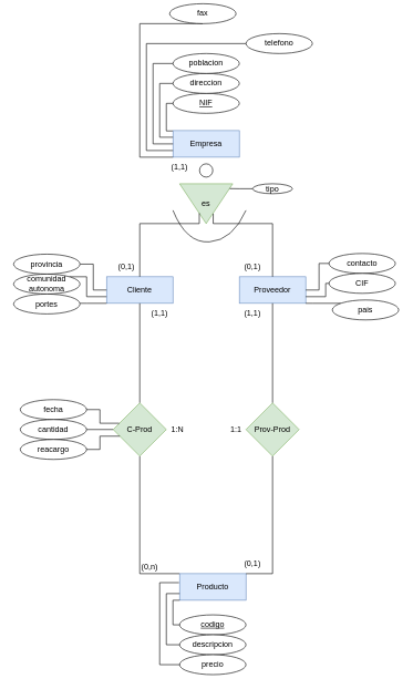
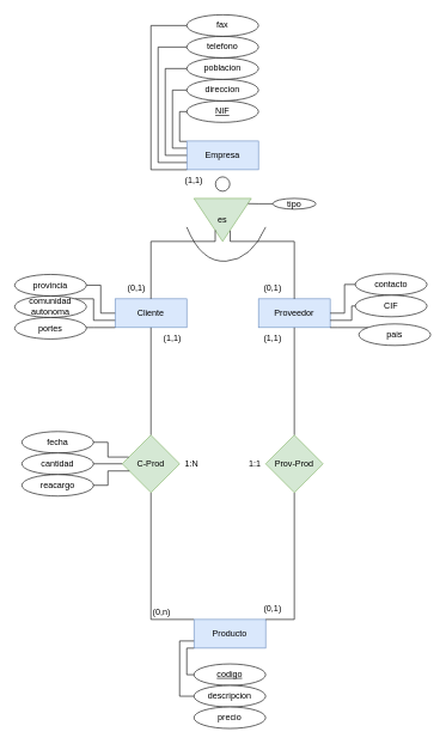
  <mxCell id="0" />
  <mxCell id="1" parent="0" />
  <mxCell id="2" value="Empresa" style="whiteSpace=wrap;html=1;align=center;fillColor=#dae8fc;strokeColor=#6c8ebf;" vertex="1" parent="1"><mxGeometry x="260" y="196" width="100" height="40" as="geometry" /></mxCell>
  <mxCell id="3" value="Cliente" style="whiteSpace=wrap;html=1;align=center;fillColor=#dae8fc;strokeColor=#6c8ebf;" vertex="1" parent="1"><mxGeometry x="160" y="416" width="100" height="40" as="geometry" /></mxCell>
  <mxCell id="4" value="Proveedor" style="whiteSpace=wrap;html=1;align=center;fillColor=#dae8fc;strokeColor=#6c8ebf;" vertex="1" parent="1"><mxGeometry x="360" y="416" width="100" height="40" as="geometry" /></mxCell>
  <mxCell id="5" style="edgeStyle=orthogonalEdgeStyle;rounded=0;orthogonalLoop=1;jettySize=auto;html=1;entryX=0.5;entryY=1;entryDx=0;entryDy=0;endArrow=none;endFill=0;exitX=0;exitY=0;exitDx=0;exitDy=0;" edge="1" parent="1" source="6" target="37"><mxGeometry relative="1" as="geometry"><Array as="points"><mxPoint x="210" y="863" /></Array></mxGeometry></mxCell>
  <mxCell id="6" value="Producto" style="whiteSpace=wrap;html=1;align=center;fillColor=#dae8fc;strokeColor=#6c8ebf;" vertex="1" parent="1"><mxGeometry x="270" y="863" width="100" height="40" as="geometry" /></mxCell>
  <mxCell id="7" value="" style="triangle;whiteSpace=wrap;html=1;rotation=90;fillColor=#d5e8d4;strokeColor=#82b366;" vertex="1" parent="1"><mxGeometry x="280" y="266" width="60" height="80" as="geometry" /></mxCell>
  <mxCell id="8" value="" style="ellipse;whiteSpace=wrap;html=1;" vertex="1" parent="1"><mxGeometry x="300" y="246" width="20" height="20" as="geometry" /></mxCell>
  <mxCell id="9" value="es" style="text;html=1;strokeColor=none;fillColor=none;align=center;verticalAlign=middle;whiteSpace=wrap;rounded=0;" vertex="1" parent="1"><mxGeometry x="280" y="291" width="60" height="30" as="geometry" /></mxCell>
  <mxCell id="10" style="edgeStyle=orthogonalEdgeStyle;rounded=0;orthogonalLoop=1;jettySize=auto;html=1;entryX=0.328;entryY=0.977;entryDx=0;entryDy=0;entryPerimeter=0;endArrow=none;endFill=0;exitX=0.5;exitY=0;exitDx=0;exitDy=0;" edge="1" parent="1" source="3" target="9"><mxGeometry relative="1" as="geometry"><Array as="points"><mxPoint x="210" y="336" /><mxPoint x="300" y="336" /></Array></mxGeometry></mxCell>
  <mxCell id="11" style="edgeStyle=orthogonalEdgeStyle;rounded=0;orthogonalLoop=1;jettySize=auto;html=1;entryX=0.677;entryY=1;entryDx=0;entryDy=0;entryPerimeter=0;endArrow=none;endFill=0;" edge="1" parent="1" source="4" target="9"><mxGeometry relative="1" as="geometry"><Array as="points"><mxPoint x="410" y="336" /><mxPoint x="321" y="336" /></Array></mxGeometry></mxCell>
  <mxCell id="12" value="" style="curved=1;endArrow=none;html=1;rounded=0;endFill=0;" edge="1" parent="1"><mxGeometry width="50" height="50" relative="1" as="geometry"><mxPoint x="260" y="316" as="sourcePoint" /><mxPoint x="370" y="316" as="targetPoint" /><Array as="points"><mxPoint x="280" y="366" /><mxPoint x="350" y="361" /></Array></mxGeometry></mxCell>
  <mxCell id="13" value="NIF" style="ellipse;whiteSpace=wrap;html=1;align=center;fontStyle=4;" vertex="1" parent="1"><mxGeometry x="260" y="140" width="100" height="30" as="geometry" /></mxCell>
  <mxCell id="14" style="edgeStyle=orthogonalEdgeStyle;rounded=0;orthogonalLoop=1;jettySize=auto;html=1;entryX=0;entryY=0.25;entryDx=0;entryDy=0;endArrow=none;endFill=0;" edge="1" parent="1" source="15" target="2"><mxGeometry relative="1" as="geometry"><Array as="points"><mxPoint x="240" y="125" /><mxPoint x="240" y="206" /></Array></mxGeometry></mxCell>
  <mxCell id="15" value="direccion" style="ellipse;whiteSpace=wrap;html=1;align=center;" vertex="1" parent="1"><mxGeometry x="260" y="110" width="100" height="30" as="geometry" /></mxCell>
  <mxCell id="16" style="edgeStyle=orthogonalEdgeStyle;rounded=0;orthogonalLoop=1;jettySize=auto;html=1;entryX=0;entryY=0.5;entryDx=0;entryDy=0;endArrow=none;endFill=0;" edge="1" parent="1" source="17" target="2"><mxGeometry relative="1" as="geometry"><Array as="points"><mxPoint x="230" y="95" /><mxPoint x="230" y="216" /></Array></mxGeometry></mxCell>
  <mxCell id="17" value="poblacion" style="ellipse;whiteSpace=wrap;html=1;align=center;" vertex="1" parent="1"><mxGeometry x="260" y="80" width="100" height="30" as="geometry" /></mxCell>
  <mxCell id="18" style="edgeStyle=orthogonalEdgeStyle;rounded=0;orthogonalLoop=1;jettySize=auto;html=1;entryX=0;entryY=0.75;entryDx=0;entryDy=0;endArrow=none;endFill=0;" edge="1" parent="1" source="19" target="2"><mxGeometry relative="1" as="geometry"><Array as="points"><mxPoint x="220" y="65" /><mxPoint x="220" y="226" /></Array></mxGeometry></mxCell>
- <mxCell id="19" value="telefono" style="ellipse;whiteSpace=wrap;html=1;align=center;" vertex="1" parent="1"><mxGeometry x="370" y="50" width="100" height="30" as="geometry" /></mxCell>
+ <mxCell id="19" value="telefono" style="ellipse;whiteSpace=wrap;html=1;align=center;" vertex="1" parent="1"><mxGeometry x="260" y="50" width="100" height="30" as="geometry" /></mxCell>
  <mxCell id="20" style="edgeStyle=orthogonalEdgeStyle;rounded=0;orthogonalLoop=1;jettySize=auto;html=1;entryX=0;entryY=1;entryDx=0;entryDy=0;endArrow=none;endFill=0;" edge="1" parent="1" source="21" target="2"><mxGeometry relative="1" as="geometry"><Array as="points"><mxPoint x="210" y="35" /><mxPoint x="210" y="236" /></Array></mxGeometry></mxCell>
- <mxCell id="21" value="fax" style="ellipse;whiteSpace=wrap;html=1;align=center;" vertex="1" parent="1"><mxGeometry x="255" y="5" width="100" height="30" as="geometry" /></mxCell>
+ <mxCell id="21" value="fax" style="ellipse;whiteSpace=wrap;html=1;align=center;" vertex="1" parent="1"><mxGeometry x="260" y="20" width="100" height="30" as="geometry" /></mxCell>
  <mxCell id="22" style="edgeStyle=orthogonalEdgeStyle;rounded=0;orthogonalLoop=1;jettySize=auto;html=1;entryX=0;entryY=0.5;entryDx=0;entryDy=0;endArrow=none;endFill=0;" edge="1" parent="1" source="23" target="3"><mxGeometry relative="1" as="geometry" /></mxCell>
  <mxCell id="23" value="provincia" style="ellipse;whiteSpace=wrap;html=1;align=center;" vertex="1" parent="1"><mxGeometry y="382" width="100" height="30" as="geometry" x="20" /></mxCell>
  <mxCell id="24" style="edgeStyle=orthogonalEdgeStyle;rounded=0;orthogonalLoop=1;jettySize=auto;html=1;entryX=0;entryY=0.75;entryDx=0;entryDy=0;endArrow=none;endFill=0;" edge="1" parent="1" source="25" target="3"><mxGeometry relative="1" as="geometry"><Array as="points"><mxPoint x="130" y="416" /><mxPoint x="130" y="446" /></Array></mxGeometry></mxCell>
  <mxCell id="25" value="comunidad autonoma" style="ellipse;whiteSpace=wrap;html=1;align=center;" vertex="1" parent="1"><mxGeometry y="412" width="100" height="30" as="geometry" x="20" /></mxCell>
  <mxCell id="26" style="edgeStyle=orthogonalEdgeStyle;rounded=0;orthogonalLoop=1;jettySize=auto;html=1;entryX=0;entryY=1;entryDx=0;entryDy=0;endArrow=none;endFill=0;" edge="1" parent="1" source="27" target="3"><mxGeometry relative="1" as="geometry"><Array as="points"><mxPoint x="130" y="456" /><mxPoint x="130" y="456" /></Array></mxGeometry></mxCell>
  <mxCell id="27" value="portes" style="ellipse;whiteSpace=wrap;html=1;align=center;" vertex="1" parent="1"><mxGeometry y="442" width="100" height="30" as="geometry" x="20" /></mxCell>
  <mxCell id="28" style="edgeStyle=orthogonalEdgeStyle;rounded=0;orthogonalLoop=1;jettySize=auto;html=1;entryX=1;entryY=0.5;entryDx=0;entryDy=0;endArrow=none;endFill=0;" edge="1" parent="1" source="29" target="4"><mxGeometry relative="1" as="geometry"><Array as="points"><mxPoint x="480" y="396" /><mxPoint x="480" y="436" /></Array></mxGeometry></mxCell>
  <mxCell id="29" value="contacto" style="ellipse;whiteSpace=wrap;html=1;align=center;" vertex="1" parent="1"><mxGeometry x="495" y="381" width="100" height="30" as="geometry" /></mxCell>
  <mxCell id="30" value="CIF" style="ellipse;whiteSpace=wrap;html=1;align=center;" vertex="1" parent="1"><mxGeometry x="495" y="411" width="100" height="30" as="geometry" /></mxCell>
  <mxCell id="31" style="edgeStyle=orthogonalEdgeStyle;rounded=0;orthogonalLoop=1;jettySize=auto;html=1;entryX=1;entryY=1;entryDx=0;entryDy=0;endArrow=none;endFill=0;" edge="1" parent="1" source="32" target="4"><mxGeometry relative="1" as="geometry"><Array as="points"><mxPoint x="470" y="456" /><mxPoint x="470" y="456" /></Array></mxGeometry></mxCell>
  <mxCell id="32" value="pais" style="ellipse;whiteSpace=wrap;html=1;align=center;" vertex="1" parent="1"><mxGeometry x="500" y="451" width="100" height="30" as="geometry" /></mxCell>
  <mxCell id="33" style="edgeStyle=orthogonalEdgeStyle;rounded=0;orthogonalLoop=1;jettySize=auto;html=1;entryX=0.5;entryY=1;entryDx=0;entryDy=0;endArrow=none;endFill=0;" edge="1" parent="1" source="35" target="4"><mxGeometry relative="1" as="geometry" /></mxCell>
  <mxCell id="34" style="edgeStyle=orthogonalEdgeStyle;rounded=0;orthogonalLoop=1;jettySize=auto;html=1;entryX=1;entryY=0;entryDx=0;entryDy=0;endArrow=none;endFill=0;exitX=0.5;exitY=1;exitDx=0;exitDy=0;" edge="1" parent="1" source="35" target="6"><mxGeometry relative="1" as="geometry"><Array as="points"><mxPoint x="410" y="863" /></Array></mxGeometry></mxCell>
  <mxCell id="35" value="Prov-Prod" style="rhombus;whiteSpace=wrap;html=1;fillColor=#d5e8d4;strokeColor=#82b366;" vertex="1" parent="1"><mxGeometry x="370" y="606" width="80" height="80" as="geometry" /></mxCell>
  <mxCell id="36" style="edgeStyle=orthogonalEdgeStyle;rounded=0;orthogonalLoop=1;jettySize=auto;html=1;entryX=0.5;entryY=1;entryDx=0;entryDy=0;endArrow=none;endFill=0;" edge="1" parent="1" source="37" target="3"><mxGeometry relative="1" as="geometry" /></mxCell>
  <mxCell id="37" value="C-Prod" style="rhombus;whiteSpace=wrap;html=1;fillColor=#d5e8d4;strokeColor=#82b366;" vertex="1" parent="1"><mxGeometry x="170" y="606" width="80" height="80" as="geometry" /></mxCell>
  <mxCell id="38" style="edgeStyle=orthogonalEdgeStyle;rounded=0;orthogonalLoop=1;jettySize=auto;html=1;entryX=-0.004;entryY=0.013;entryDx=0;entryDy=0;entryPerimeter=0;endArrow=none;endFill=0;" edge="1" parent="1" source="13" target="2"><mxGeometry relative="1" as="geometry"><Array as="points"><mxPoint x="250" y="155" /><mxPoint x="250" y="196" /><mxPoint x="260" y="196" /></Array></mxGeometry></mxCell>
  <mxCell id="39" style="edgeStyle=orthogonalEdgeStyle;rounded=0;orthogonalLoop=1;jettySize=auto;html=1;endArrow=none;endFill=0;" edge="1" parent="1" source="30"><mxGeometry relative="1" as="geometry"><mxPoint x="460" y="446" as="targetPoint" /><Array as="points"><mxPoint x="490" y="426" /><mxPoint x="490" y="446" /></Array></mxGeometry></mxCell>
  <mxCell id="40" style="edgeStyle=orthogonalEdgeStyle;rounded=0;orthogonalLoop=1;jettySize=auto;html=1;entryX=0;entryY=1;entryDx=0;entryDy=0;endArrow=none;endFill=0;" edge="1" parent="1" source="41" target="6"><mxGeometry relative="1" as="geometry"><Array as="points"><mxPoint x="260" y="940" /><mxPoint x="260" y="903" /></Array></mxGeometry></mxCell>
  <mxCell id="41" value="codigo" style="ellipse;whiteSpace=wrap;html=1;align=center;fontStyle=4;" vertex="1" parent="1"><mxGeometry x="270" y="925" width="100" height="30" as="geometry" /></mxCell>
  <mxCell id="42" style="edgeStyle=orthogonalEdgeStyle;rounded=0;orthogonalLoop=1;jettySize=auto;html=1;entryX=0;entryY=0.75;entryDx=0;entryDy=0;endArrow=none;endFill=0;" edge="1" parent="1" source="43" target="6"><mxGeometry relative="1" as="geometry"><Array as="points"><mxPoint x="250" y="970" /><mxPoint x="250" y="893" /></Array></mxGeometry></mxCell>
  <mxCell id="43" value="descripcion" style="ellipse;whiteSpace=wrap;html=1;align=center;" vertex="1" parent="1"><mxGeometry x="270" y="955" width="100" height="30" as="geometry" /></mxCell>
  <mxCell id="44" value="precio" style="ellipse;whiteSpace=wrap;html=1;align=center;" vertex="1" parent="1"><mxGeometry x="270" y="985" width="100" height="30" as="geometry" /></mxCell>
- <mxCell id="45" style="edgeStyle=orthogonalEdgeStyle;rounded=0;orthogonalLoop=1;jettySize=auto;html=1;entryX=-0.009;entryY=0.338;entryDx=0;entryDy=0;entryPerimeter=0;endArrow=none;endFill=0;" edge="1" parent="1" source="44" target="6"><mxGeometry relative="1" as="geometry"><Array as="points"><mxPoint x="240" y="1000" /><mxPoint x="240" y="877" /></Array></mxGeometry></mxCell>
  <mxCell id="46" value="fecha" style="ellipse;whiteSpace=wrap;html=1;align=center;" vertex="1" parent="1"><mxGeometry x="30" y="601" width="100" height="30" as="geometry" /></mxCell>
  <mxCell id="47" style="edgeStyle=orthogonalEdgeStyle;rounded=0;orthogonalLoop=1;jettySize=auto;html=1;entryX=0;entryY=0.5;entryDx=0;entryDy=0;endArrow=none;endFill=0;" edge="1" parent="1" source="48" target="37"><mxGeometry relative="1" as="geometry" /></mxCell>
  <mxCell id="48" value="cantidad" style="ellipse;whiteSpace=wrap;html=1;align=center;" vertex="1" parent="1"><mxGeometry x="30" y="631" width="100" height="30" as="geometry" /></mxCell>
  <mxCell id="49" value="tipo" style="ellipse;whiteSpace=wrap;html=1;align=center;" vertex="1" parent="1"><mxGeometry x="380" y="276" width="60" height="15" as="geometry" /></mxCell>
  <mxCell id="50" style="edgeStyle=orthogonalEdgeStyle;rounded=0;orthogonalLoop=1;jettySize=auto;html=1;entryX=0.122;entryY=0.057;entryDx=0;entryDy=0;entryPerimeter=0;endArrow=none;endFill=0;" edge="1" parent="1" source="49" target="7"><mxGeometry relative="1" as="geometry" /></mxCell>
  <mxCell id="51" value="reacargo" style="ellipse;whiteSpace=wrap;html=1;align=center;" vertex="1" parent="1"><mxGeometry x="30" y="661" width="100" height="30" as="geometry" /></mxCell>
  <mxCell id="52" value="(1,1)" style="text;html=1;strokeColor=none;fillColor=none;align=center;verticalAlign=middle;whiteSpace=wrap;rounded=0;" vertex="1" parent="1"><mxGeometry x="240" y="236" width="60" height="30" as="geometry" /></mxCell>
  <mxCell id="53" value="(0,1)" style="text;html=1;strokeColor=none;fillColor=none;align=center;verticalAlign=middle;whiteSpace=wrap;rounded=0;" vertex="1" parent="1"><mxGeometry x="160" y="386" width="60" height="30" as="geometry" /></mxCell>
  <mxCell id="54" value="(0,1)" style="text;html=1;strokeColor=none;fillColor=none;align=center;verticalAlign=middle;whiteSpace=wrap;rounded=0;" vertex="1" parent="1"><mxGeometry x="350" y="386" width="60" height="30" as="geometry" /></mxCell>
  <mxCell id="55" value="(1,1)" style="text;html=1;strokeColor=none;fillColor=none;align=center;verticalAlign=middle;whiteSpace=wrap;rounded=0;" vertex="1" parent="1"><mxGeometry x="350" y="456" width="60" height="30" as="geometry" /></mxCell>
  <mxCell id="56" value="(0,1)" style="text;html=1;strokeColor=none;fillColor=none;align=center;verticalAlign=middle;whiteSpace=wrap;rounded=0;" vertex="1" parent="1"><mxGeometry x="350" y="833" width="60" height="30" as="geometry" /></mxCell>
  <mxCell id="57" value="1:1" style="text;html=1;strokeColor=none;fillColor=none;align=center;verticalAlign=middle;whiteSpace=wrap;rounded=0;" vertex="1" parent="1"><mxGeometry x="325" y="631" width="60" height="30" as="geometry" /></mxCell>
  <mxCell id="58" value="(0,n)" style="text;html=1;strokeColor=none;fillColor=none;align=center;verticalAlign=middle;whiteSpace=wrap;rounded=0;" vertex="1" parent="1"><mxGeometry x="195" y="838" width="60" height="30" as="geometry" /></mxCell>
  <mxCell id="59" value="(1,1)" style="text;html=1;strokeColor=none;fillColor=none;align=center;verticalAlign=middle;whiteSpace=wrap;rounded=0;" vertex="1" parent="1"><mxGeometry x="210" y="456" width="60" height="30" as="geometry" /></mxCell>
  <mxCell id="60" value="1:N" style="text;html=1;strokeColor=none;fillColor=none;align=center;verticalAlign=middle;whiteSpace=wrap;rounded=0;" vertex="1" parent="1"><mxGeometry x="237" y="631" width="60" height="30" as="geometry" /></mxCell>
  <mxCell id="61" style="edgeStyle=orthogonalEdgeStyle;rounded=0;orthogonalLoop=1;jettySize=auto;html=1;entryX=0.125;entryY=0.625;entryDx=0;entryDy=0;entryPerimeter=0;endArrow=none;endFill=0;" edge="1" parent="1" source="51" target="37"><mxGeometry relative="1" as="geometry" /></mxCell>
  <mxCell id="62" style="edgeStyle=orthogonalEdgeStyle;rounded=0;orthogonalLoop=1;jettySize=auto;html=1;entryX=0.113;entryY=0.382;entryDx=0;entryDy=0;entryPerimeter=0;endArrow=none;endFill=0;" edge="1" parent="1" source="46" target="37"><mxGeometry relative="1" as="geometry" /></mxCell>
